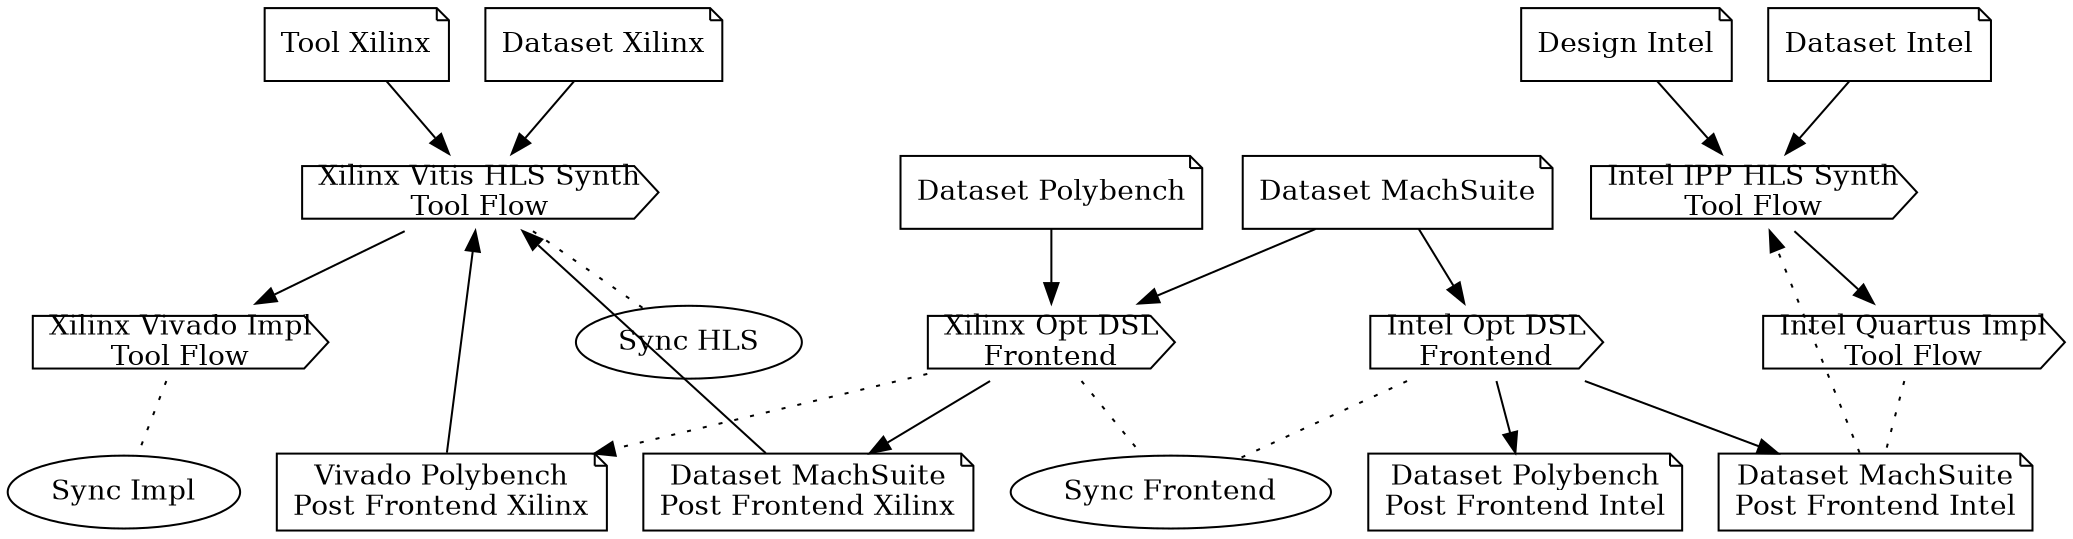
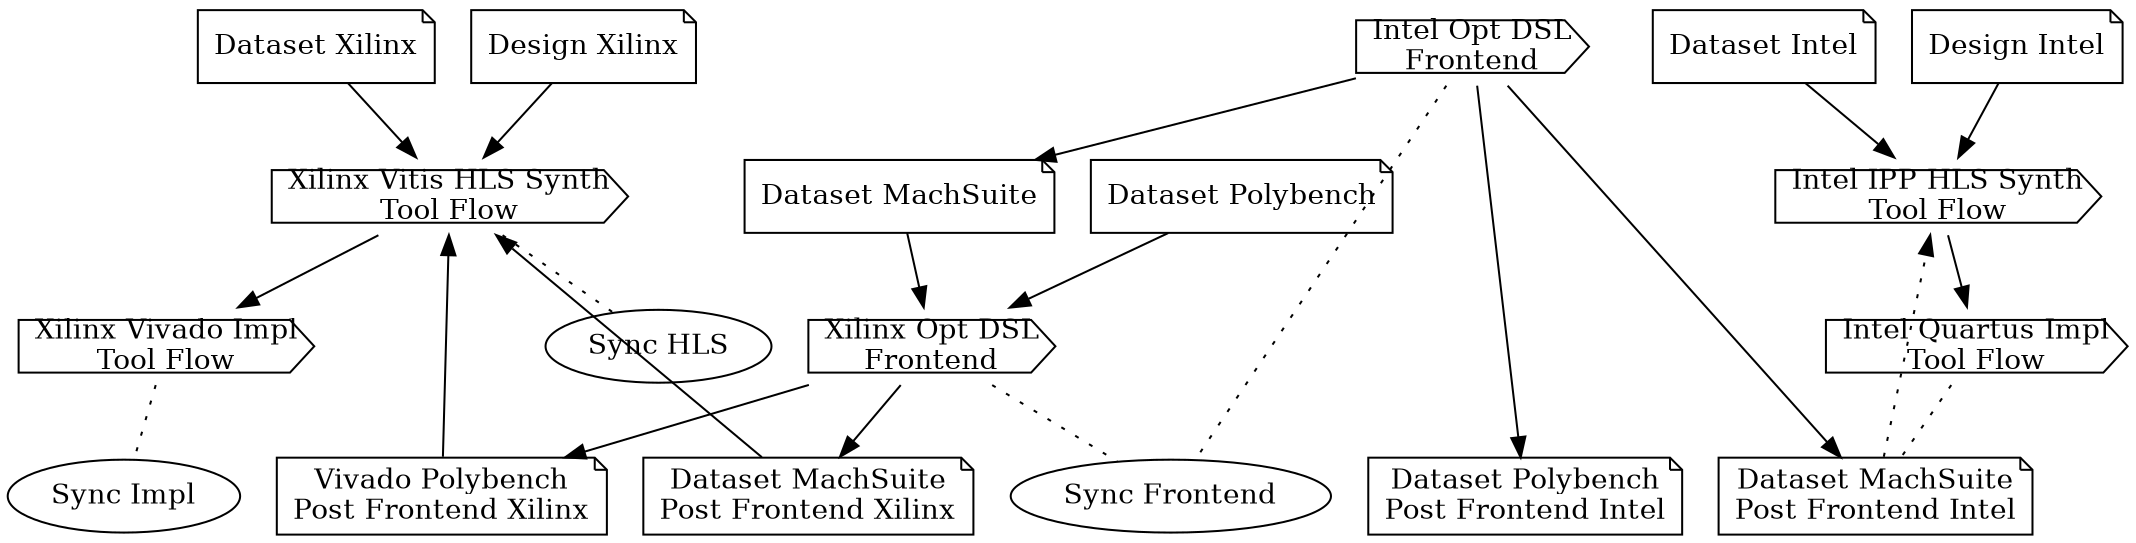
  digraph {
    rankdir=TB
    splines=FALSE
    node [shape=note]
-   n1 [label="Tool Xilinx"]
+   n1 [label="Design Xilinx"]
    n2 [label="Dataset Xilinx"]
    n3 [label="Design Intel"]
    n4 [label="Dataset Intel"]
    n5 [label="Dataset Polybench"]
    n6 [label="Dataset MachSuite"]
    n7 [label="Vivado Polybench\nPost Frontend Xilinx"]
    n8 [label="Dataset Polybench\nPost Frontend Intel"]
    n9 [label="Dataset MachSuite\nPost Frontend Xilinx"]
    n10 [label="Dataset MachSuite\nPost Frontend Intel"]
    n11 [label="Xilinx Vitis HLS Synth\nTool Flow" shape=cds]
    n12 [label="Intel IPP HLS Synth\nTool Flow" shape=cds]
    n13 [label="Xilinx Opt DSL\nFrontend" shape=cds]
    n14 [label="Intel Opt DSL\nFrontend" shape=cds]
    n15 [label="Xilinx Vivado Impl\nTool Flow" shape=cds]
    n16 [label="Sync HLS" shape=""]
    n17 [label="Intel Quartus Impl\nTool Flow" shape=cds]
    n18 [label="Sync Frontend" shape=""]
    n19 [label="Sync Impl" shape=""]
    subgraph sub_1 {
      rank=same
      n1
      n2
      n3
      n4
    }
    subgraph sub_2 {
      rank=same
      n5
      n6
    }
    subgraph sub_3 {
      rank=same
      n7
      n8
      n9
      n10
    }
    subgraph sub_4 {
      rank=same
      n11
      n12
    }
    n1 -> n11
    n2 -> n11
    n3 -> n12
    n4 -> n12
    n5 -> n13
    n6 -> n13
-   n6 -> n14
+   n14 -> n6
    n7 -> n11
    n9 -> n11
    n10 -> n12 [style=dotted]
    n11 -> n15
    n11 -> n16 [dir=none style=dotted]
    n12 -> n17
-   n13 -> n7 [style=dotted]
+   n13 -> n7
    n13 -> n9
    n13 -> n18 [dir=none style=dotted]
    n14 -> n8
    n14 -> n10
    n14 -> n18 [dir=none style=dotted]
    n15 -> n19 [dir=none style=dotted]
    n17 -> n10 [dir=none style=dotted]
  }
